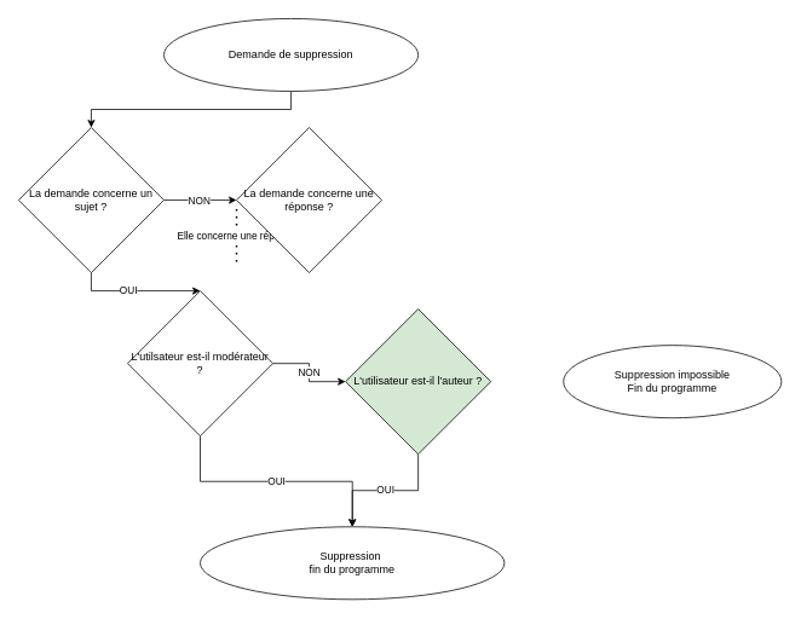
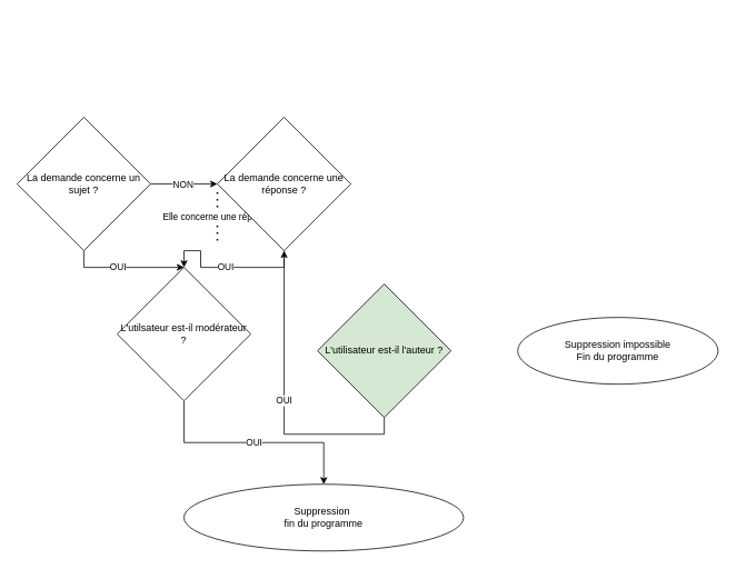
  <mxCell id="0" />
  <mxCell id="1" parent="0" />
- <mxCell id="2" value="" style="edgeStyle=orthogonalEdgeStyle;rounded=0;orthogonalLoop=1;jettySize=auto;html=1;" edge="1" parent="1" source="3" target="7"><mxGeometry relative="1" as="geometry" /></mxCell>
- <mxCell id="3" value="Demande de suppression&lt;br&gt;" style="ellipse;whiteSpace=wrap;html=1;" vertex="1" parent="1"><mxGeometry x="180" y="20" width="280" height="80" as="geometry" /></mxCell>
  <mxCell id="4" value="OUI" style="edgeStyle=orthogonalEdgeStyle;rounded=0;orthogonalLoop=1;jettySize=auto;html=1;entryX=0.5;entryY=0;entryDx=0;entryDy=0;" edge="1" parent="1" source="7" target="11"><mxGeometry x="-0.125" relative="1" as="geometry"><Array as="points"><mxPoint x="100" y="320" /><mxPoint x="220" y="320" /></Array><mxPoint as="offset" /></mxGeometry></mxCell>
  <mxCell id="5" value="" style="edgeStyle=orthogonalEdgeStyle;rounded=0;orthogonalLoop=1;jettySize=auto;html=1;" edge="1" parent="1" source="7" target="15"><mxGeometry relative="1" as="geometry" /></mxCell>
  <mxCell id="6" value="NON" style="edgeLabel;html=1;align=center;verticalAlign=middle;resizable=0;points=[];" vertex="1" connectable="0" parent="5"><mxGeometry x="-0.05" relative="1" as="geometry"><mxPoint as="offset" /></mxGeometry></mxCell>
  <mxCell id="7" value="La demande concerne un sujet ?" style="rhombus;whiteSpace=wrap;html=1;direction=west;" vertex="1" parent="1"><mxGeometry x="20" y="140" width="160" height="160" as="geometry" /></mxCell>
  <mxCell id="8" value="Elle concerne une réponse" style="endArrow=none;dashed=1;html=1;dashPattern=1 3;strokeWidth=2;" edge="1" parent="1"><mxGeometry width="50" height="50" relative="1" as="geometry"><mxPoint x="260" y="230" as="sourcePoint" /><mxPoint x="260" y="290" as="targetPoint" /><Array as="points" /></mxGeometry></mxCell>
- <mxCell id="9" value="NON" style="edgeStyle=orthogonalEdgeStyle;rounded=0;orthogonalLoop=1;jettySize=auto;html=1;" edge="1" parent="1" source="11" target="13"><mxGeometry relative="1" as="geometry" /></mxCell>
  <mxCell id="10" value="OUI" style="edgeStyle=orthogonalEdgeStyle;rounded=0;orthogonalLoop=1;jettySize=auto;html=1;" edge="1" parent="1" source="11" target="17"><mxGeometry relative="1" as="geometry" /></mxCell>
  <mxCell id="11" value="L'utilsateur est-il modérateur ?" style="rhombus;whiteSpace=wrap;html=1;" vertex="1" parent="1"><mxGeometry x="140" y="320" width="160" height="160" as="geometry" /></mxCell>
- <mxCell id="12" value="OUI" style="edgeStyle=orthogonalEdgeStyle;rounded=0;orthogonalLoop=1;jettySize=auto;html=1;exitX=0.5;exitY=1;exitDx=0;exitDy=0;entryX=0.5;entryY=0;entryDx=0;entryDy=0;" edge="1" parent="1" source="13" target="17"><mxGeometry relative="1" as="geometry" /></mxCell>
+ <mxCell id="12" value="OUI" style="edgeStyle=orthogonalEdgeStyle;rounded=0;orthogonalLoop=1;jettySize=auto;html=1;exitX=0.5;exitY=1;exitDx=0;exitDy=0;" edge="1" parent="1" source="13" target="15"><mxGeometry relative="1" as="geometry" /></mxCell>
  <mxCell id="13" value="L'utilisateur est-il l'auteur ?" style="rhombus;whiteSpace=wrap;html=1;fillColor=#d5e8d4;" vertex="1" parent="1"><mxGeometry x="380" y="340" width="160" height="160" as="geometry" /></mxCell>
+ <mxCell id="14" value="OUI" style="edgeStyle=orthogonalEdgeStyle;rounded=0;orthogonalLoop=1;jettySize=auto;html=1;exitX=0.5;exitY=1;exitDx=0;exitDy=0;" edge="1" parent="1" source="15" target="11"><mxGeometry relative="1" as="geometry" /></mxCell>
  <mxCell id="15" value="La demande concerne une réponse ?" style="rhombus;whiteSpace=wrap;html=1;" vertex="1" parent="1"><mxGeometry x="260" y="140" width="160" height="160" as="geometry" /></mxCell>
  <mxCell id="16" value="Suppression impossible&lt;br&gt;Fin du programme&lt;br&gt;" style="ellipse;whiteSpace=wrap;html=1;" vertex="1" parent="1"><mxGeometry x="620" y="380" width="240" height="80" as="geometry" /></mxCell>
  <mxCell id="17" value="Suppression&amp;nbsp;&lt;br&gt;fin du programme" style="ellipse;whiteSpace=wrap;html=1;" vertex="1" parent="1"><mxGeometry x="220" y="580" width="335" height="80" as="geometry" /></mxCell>
